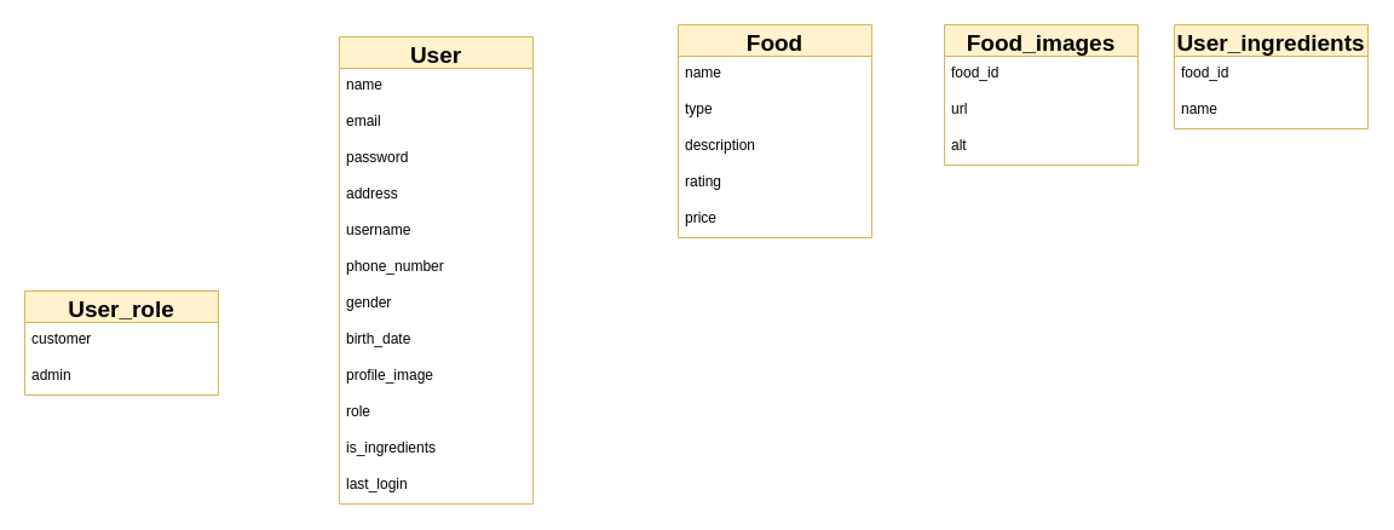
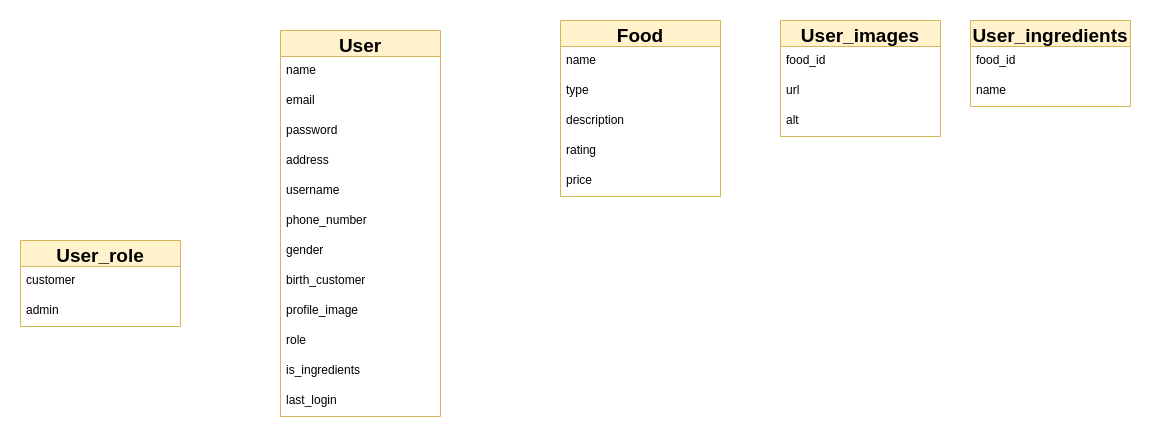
  <mxCell id="0" />
  <mxCell id="1" parent="0" />
  <mxCell id="2" value="User" style="swimlane;fontStyle=1;childLayout=stackLayout;horizontal=1;startSize=26;horizontalStack=0;resizeParent=1;resizeParentMax=0;resizeLast=0;collapsible=1;marginBottom=0;align=center;fontSize=19;fillColor=#fff2cc;strokeColor=#d6b656;" vertex="1" parent="1"><mxGeometry x="280" y="30" width="160" height="386" as="geometry" /></mxCell>
  <mxCell id="3" value="name&lt;span style=&quot;white-space: pre;&quot;&gt; &lt;/span&gt;" style="text;strokeColor=none;fillColor=none;spacingLeft=4;spacingRight=4;overflow=hidden;rotatable=0;points=[[0,0.5],[1,0.5]];portConstraint=eastwest;fontSize=12;whiteSpace=wrap;html=1;" vertex="1" parent="2"><mxGeometry y="26" width="160" height="30" as="geometry" /></mxCell>
  <mxCell id="4" value="email" style="text;strokeColor=none;fillColor=none;spacingLeft=4;spacingRight=4;overflow=hidden;rotatable=0;points=[[0,0.5],[1,0.5]];portConstraint=eastwest;fontSize=12;whiteSpace=wrap;html=1;" vertex="1" parent="2"><mxGeometry y="56" width="160" height="30" as="geometry" /></mxCell>
  <mxCell id="5" value="password" style="text;strokeColor=none;fillColor=none;spacingLeft=4;spacingRight=4;overflow=hidden;rotatable=0;points=[[0,0.5],[1,0.5]];portConstraint=eastwest;fontSize=12;whiteSpace=wrap;html=1;" vertex="1" parent="2"><mxGeometry y="86" width="160" height="30" as="geometry" /></mxCell>
  <mxCell id="6" value="address" style="text;strokeColor=none;fillColor=none;spacingLeft=4;spacingRight=4;overflow=hidden;rotatable=0;points=[[0,0.5],[1,0.5]];portConstraint=eastwest;fontSize=12;whiteSpace=wrap;html=1;" vertex="1" parent="2"><mxGeometry y="116" width="160" height="30" as="geometry" /></mxCell>
  <mxCell id="7" value="username" style="text;strokeColor=none;fillColor=none;spacingLeft=4;spacingRight=4;overflow=hidden;rotatable=0;points=[[0,0.5],[1,0.5]];portConstraint=eastwest;fontSize=12;whiteSpace=wrap;html=1;" vertex="1" parent="2"><mxGeometry y="146" width="160" height="30" as="geometry" /></mxCell>
  <mxCell id="8" value="phone_number" style="text;strokeColor=none;fillColor=none;spacingLeft=4;spacingRight=4;overflow=hidden;rotatable=0;points=[[0,0.5],[1,0.5]];portConstraint=eastwest;fontSize=12;whiteSpace=wrap;html=1;" vertex="1" parent="2"><mxGeometry y="176" width="160" height="30" as="geometry" /></mxCell>
  <mxCell id="9" value="gender" style="text;strokeColor=none;fillColor=none;spacingLeft=4;spacingRight=4;overflow=hidden;rotatable=0;points=[[0,0.5],[1,0.5]];portConstraint=eastwest;fontSize=12;whiteSpace=wrap;html=1;" vertex="1" parent="2"><mxGeometry y="206" width="160" height="30" as="geometry" /></mxCell>
- <mxCell id="10" value="birth_date" style="text;strokeColor=none;fillColor=none;spacingLeft=4;spacingRight=4;overflow=hidden;rotatable=0;points=[[0,0.5],[1,0.5]];portConstraint=eastwest;fontSize=12;whiteSpace=wrap;html=1;" vertex="1" parent="2"><mxGeometry y="236" width="160" height="30" as="geometry" /></mxCell>
+ <mxCell id="10" value="birth_customer" style="text;strokeColor=none;fillColor=none;spacingLeft=4;spacingRight=4;overflow=hidden;rotatable=0;points=[[0,0.5],[1,0.5]];portConstraint=eastwest;fontSize=12;whiteSpace=wrap;html=1;" vertex="1" parent="2"><mxGeometry y="236" width="160" height="30" as="geometry" /></mxCell>
  <mxCell id="11" value="profile_image" style="text;strokeColor=none;fillColor=none;spacingLeft=4;spacingRight=4;overflow=hidden;rotatable=0;points=[[0,0.5],[1,0.5]];portConstraint=eastwest;fontSize=12;whiteSpace=wrap;html=1;" vertex="1" parent="2"><mxGeometry y="266" width="160" height="30" as="geometry" /></mxCell>
  <mxCell id="12" value="role" style="text;strokeColor=none;fillColor=none;spacingLeft=4;spacingRight=4;overflow=hidden;rotatable=0;points=[[0,0.5],[1,0.5]];portConstraint=eastwest;fontSize=12;whiteSpace=wrap;html=1;" vertex="1" parent="2"><mxGeometry y="296" width="160" height="30" as="geometry" /></mxCell>
  <mxCell id="13" value="is_ingredients" style="text;strokeColor=none;fillColor=none;spacingLeft=4;spacingRight=4;overflow=hidden;rotatable=0;points=[[0,0.5],[1,0.5]];portConstraint=eastwest;fontSize=12;whiteSpace=wrap;html=1;" vertex="1" parent="2"><mxGeometry y="326" width="160" height="30" as="geometry" /></mxCell>
  <mxCell id="14" value="last_login" style="text;strokeColor=none;fillColor=none;spacingLeft=4;spacingRight=4;overflow=hidden;rotatable=0;points=[[0,0.5],[1,0.5]];portConstraint=eastwest;fontSize=12;whiteSpace=wrap;html=1;" vertex="1" parent="2"><mxGeometry y="356" width="160" height="30" as="geometry" /></mxCell>
  <mxCell id="15" value="Food" style="swimlane;fontStyle=1;childLayout=stackLayout;horizontal=1;startSize=26;horizontalStack=0;resizeParent=1;resizeParentMax=0;resizeLast=0;collapsible=1;marginBottom=0;align=center;fontSize=19;fillColor=#fff2cc;strokeColor=#d6b656;" vertex="1" parent="1"><mxGeometry x="560" y="20" width="160" height="176" as="geometry" /></mxCell>
  <mxCell id="16" value="name&lt;span style=&quot;white-space: pre;&quot;&gt; &lt;/span&gt;" style="text;strokeColor=none;fillColor=none;spacingLeft=4;spacingRight=4;overflow=hidden;rotatable=0;points=[[0,0.5],[1,0.5]];portConstraint=eastwest;fontSize=12;whiteSpace=wrap;html=1;" vertex="1" parent="15"><mxGeometry y="26" width="160" height="30" as="geometry" /></mxCell>
  <mxCell id="17" value="type" style="text;strokeColor=none;fillColor=none;spacingLeft=4;spacingRight=4;overflow=hidden;rotatable=0;points=[[0,0.5],[1,0.5]];portConstraint=eastwest;fontSize=12;whiteSpace=wrap;html=1;" vertex="1" parent="15"><mxGeometry y="56" width="160" height="30" as="geometry" /></mxCell>
  <mxCell id="18" value="description" style="text;strokeColor=none;fillColor=none;spacingLeft=4;spacingRight=4;overflow=hidden;rotatable=0;points=[[0,0.5],[1,0.5]];portConstraint=eastwest;fontSize=12;whiteSpace=wrap;html=1;" vertex="1" parent="15"><mxGeometry y="86" width="160" height="30" as="geometry" /></mxCell>
  <mxCell id="19" value="rating" style="text;strokeColor=none;fillColor=none;spacingLeft=4;spacingRight=4;overflow=hidden;rotatable=0;points=[[0,0.5],[1,0.5]];portConstraint=eastwest;fontSize=12;whiteSpace=wrap;html=1;" vertex="1" parent="15"><mxGeometry y="116" width="160" height="30" as="geometry" /></mxCell>
  <mxCell id="20" value="price" style="text;strokeColor=none;fillColor=none;spacingLeft=4;spacingRight=4;overflow=hidden;rotatable=0;points=[[0,0.5],[1,0.5]];portConstraint=eastwest;fontSize=12;whiteSpace=wrap;html=1;" vertex="1" parent="15"><mxGeometry y="146" width="160" height="30" as="geometry" /></mxCell>
  <mxCell id="21" value="User_role" style="swimlane;fontStyle=1;childLayout=stackLayout;horizontal=1;startSize=26;horizontalStack=0;resizeParent=1;resizeParentMax=0;resizeLast=0;collapsible=1;marginBottom=0;align=center;fontSize=19;fillColor=#fff2cc;strokeColor=#d6b656;" vertex="1" parent="1"><mxGeometry x="20" y="240" width="160" height="86" as="geometry" /></mxCell>
  <mxCell id="22" value="customer" style="text;strokeColor=none;fillColor=none;spacingLeft=4;spacingRight=4;overflow=hidden;rotatable=0;points=[[0,0.5],[1,0.5]];portConstraint=eastwest;fontSize=12;whiteSpace=wrap;html=1;" vertex="1" parent="21"><mxGeometry y="26" width="160" height="30" as="geometry" /></mxCell>
  <mxCell id="23" value="admin" style="text;strokeColor=none;fillColor=none;spacingLeft=4;spacingRight=4;overflow=hidden;rotatable=0;points=[[0,0.5],[1,0.5]];portConstraint=eastwest;fontSize=12;whiteSpace=wrap;html=1;" vertex="1" parent="21"><mxGeometry y="56" width="160" height="30" as="geometry" /></mxCell>
- <mxCell id="24" value="Food_images" style="swimlane;fontStyle=1;childLayout=stackLayout;horizontal=1;startSize=26;horizontalStack=0;resizeParent=1;resizeParentMax=0;resizeLast=0;collapsible=1;marginBottom=0;align=center;fontSize=19;fillColor=#fff2cc;strokeColor=#d6b656;" vertex="1" parent="1"><mxGeometry x="780" y="20" width="160" height="116" as="geometry" /></mxCell>
+ <mxCell id="24" value="User_images" style="swimlane;fontStyle=1;childLayout=stackLayout;horizontal=1;startSize=26;horizontalStack=0;resizeParent=1;resizeParentMax=0;resizeLast=0;collapsible=1;marginBottom=0;align=center;fontSize=19;fillColor=#fff2cc;strokeColor=#d6b656;" vertex="1" parent="1"><mxGeometry x="780" y="20" width="160" height="116" as="geometry" /></mxCell>
  <mxCell id="25" value="food_id" style="text;strokeColor=none;fillColor=none;spacingLeft=4;spacingRight=4;overflow=hidden;rotatable=0;points=[[0,0.5],[1,0.5]];portConstraint=eastwest;fontSize=12;whiteSpace=wrap;html=1;" vertex="1" parent="24"><mxGeometry y="26" width="160" height="30" as="geometry" /></mxCell>
  <mxCell id="26" value="url" style="text;strokeColor=none;fillColor=none;spacingLeft=4;spacingRight=4;overflow=hidden;rotatable=0;points=[[0,0.5],[1,0.5]];portConstraint=eastwest;fontSize=12;whiteSpace=wrap;html=1;" vertex="1" parent="24"><mxGeometry y="56" width="160" height="30" as="geometry" /></mxCell>
  <mxCell id="27" value="alt" style="text;strokeColor=none;fillColor=none;spacingLeft=4;spacingRight=4;overflow=hidden;rotatable=0;points=[[0,0.5],[1,0.5]];portConstraint=eastwest;fontSize=12;whiteSpace=wrap;html=1;" vertex="1" parent="24"><mxGeometry y="86" width="160" height="30" as="geometry" /></mxCell>
  <mxCell id="28" value="User_ingredients" style="swimlane;fontStyle=1;childLayout=stackLayout;horizontal=1;startSize=26;horizontalStack=0;resizeParent=1;resizeParentMax=0;resizeLast=0;collapsible=1;marginBottom=0;align=center;fontSize=19;fillColor=#fff2cc;strokeColor=#d6b656;" vertex="1" parent="1"><mxGeometry x="970" y="20" width="160" height="86" as="geometry" /></mxCell>
  <mxCell id="29" value="food_id" style="text;strokeColor=none;fillColor=none;spacingLeft=4;spacingRight=4;overflow=hidden;rotatable=0;points=[[0,0.5],[1,0.5]];portConstraint=eastwest;fontSize=12;whiteSpace=wrap;html=1;" vertex="1" parent="28"><mxGeometry y="26" width="160" height="30" as="geometry" /></mxCell>
  <mxCell id="30" value="name" style="text;strokeColor=none;fillColor=none;spacingLeft=4;spacingRight=4;overflow=hidden;rotatable=0;points=[[0,0.5],[1,0.5]];portConstraint=eastwest;fontSize=12;whiteSpace=wrap;html=1;" vertex="1" parent="28"><mxGeometry y="56" width="160" height="30" as="geometry" /></mxCell>
